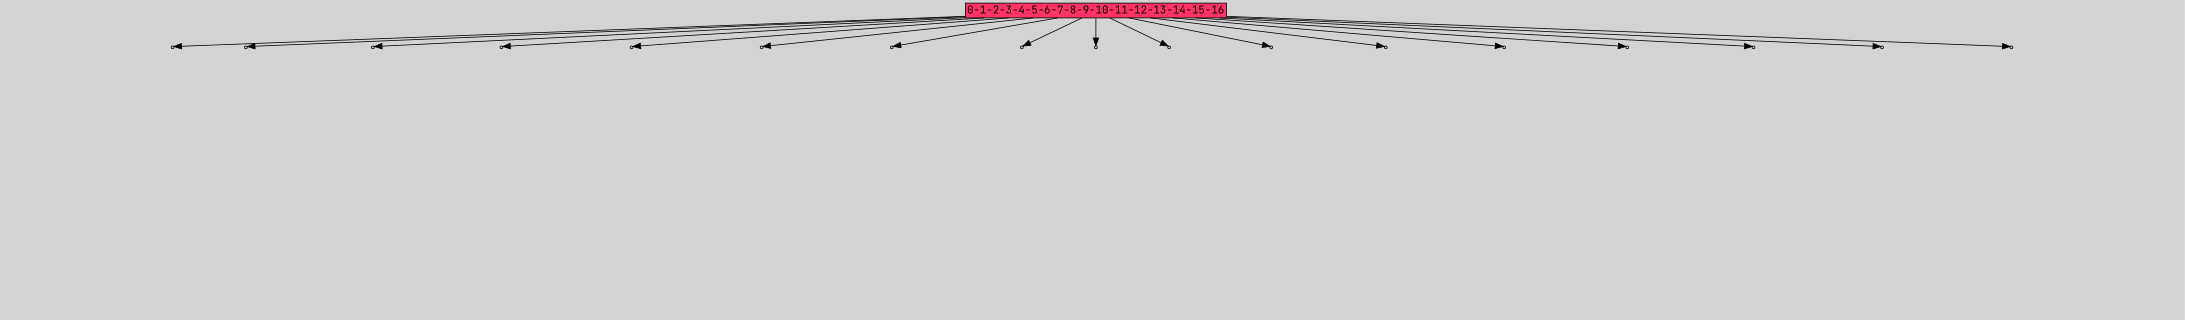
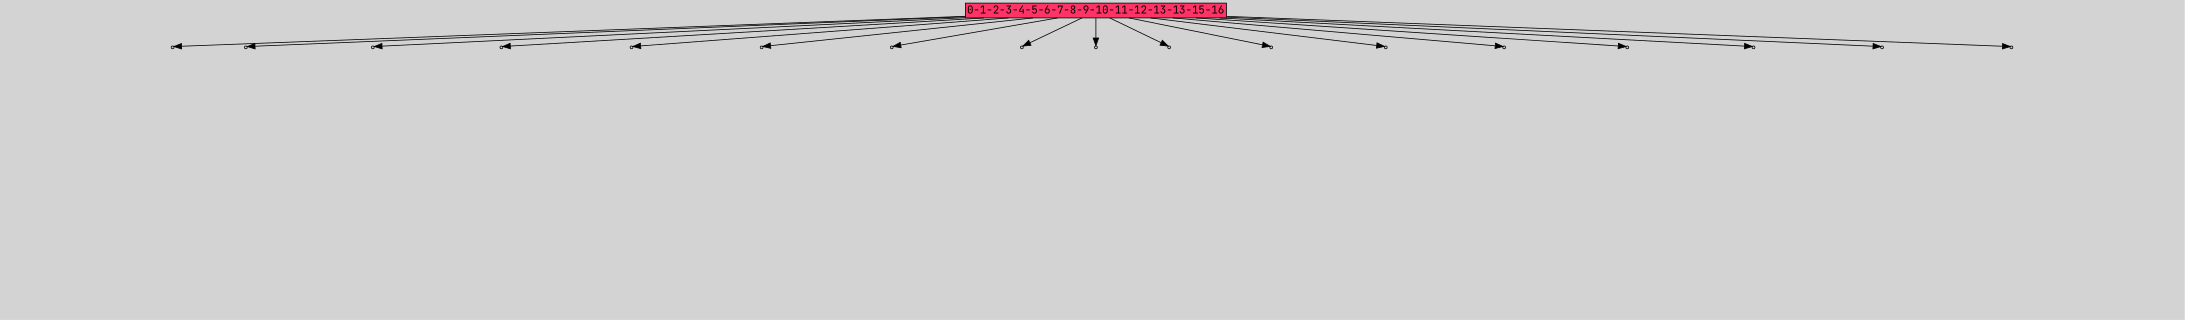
  digraph {
    bgcolor=lightgray
    fontname="JetBrains Mono"
    node [shape=box style=filled fontname="JetBrains Mono"]
    edge [fontname="JetBrains Mono"]
-   n1 [fillcolor="#ff3366" height=0 label="0-1-2-3-4-5-6-7-8-9-10-11-12-13-14-15-16" margin=0.03 width=0]
+   n1 [fillcolor="#ff3366" height=0 label="0-1-2-3-4-5-6-7-8-9-10-11-12-13-13-15-16" margin=0.03 width=0]
    n2 [fillcolor="#cccccc" label=1 shape=point]
    n3 [fillcolor="#cccccc" label=1 shape=point]
    n4 [fillcolor="#cccccc" label=1 shape=point]
    n5 [fillcolor="#cccccc" label=1 shape=point]
    n6 [fillcolor="#cccccc" label=1 shape=point]
    n7 [fillcolor="#cccccc" label=1 shape=point]
    n8 [fillcolor="#cccccc" label=1 shape=point]
    n9 [fillcolor="#cccccc" label=1 shape=point]
    n10 [fillcolor="#cccccc" label=1 shape=point]
    n11 [fillcolor="#cccccc" label=1 shape=point]
    n12 [fillcolor="#cccccc" label=1 shape=point]
    n13 [fillcolor="#cccccc" label=1 shape=point]
    n14 [fillcolor="#cccccc" label=1 shape=point]
    n15 [fillcolor="#cccccc" label=1 shape=point]
    n16 [fillcolor="#cccccc" label=1 shape=point]
    n17 [fillcolor="#cccccc" label=1 shape=point]
    n18 [fillcolor="#cccccc" label=1 shape=point]
    n19 [label="17|3&1|290#1|289&#92;n9|0&0|27#1|219&#92;n" style=invis]
    n20 [label="2|5&1|232#1|215&#92;n7|2&0|277#1|162&#92;n0|5&0|338#1|236&#92;n12|5&1|252#0|245&#92;n19|3&0|82#0|24&#92;n2|0&0|75#0|5&#92;n" style=invis]
    n21 [label="19|0&1|31#1|286&#92;n" style=invis]
    n22 [label="11|7&1|281#1|161&#92;n12|0&1|85#0|47&#92;n7|4&1|21#1|108&#92;n6|7&0|128#1|276&#92;n9|5&0|268#0|222&#92;n4|0&0|253#1|115&#92;n11|2&1|255#0|248&#92;n12|5&1|252#0|245&#92;n1|1&0|236#0|242&#92;n14|3&0|47#0|209&#92;n4|2&1|333#1|357&#92;n8|4&0|274#0|63&#92;n5|1&0|276#0|357&#92;n7|7&1|90#1|375&#92;n8|6&0|143#0|75&#92;n10|1&0|99#0|113&#92;n17|3&0|65#0|336&#92;n14|2&0|326#0|211&#92;n19|3&0|82#0|221&#92;n2|0&0|75#0|5&#92;n" style=invis]
    n23 [label="11|5&1|191#1|273&#92;n8|7&0|181#0|52&#92;n15|3&0|15#0|100&#92;n14|0&0|291#0|341&#92;n" style=invis]
    n24 [label="16|4&1|57#0|124&#92;n2|6&1|200#1|337&#92;n4|0&1|208#0|118&#92;n19|1&0|108#0|238&#92;n13|4&0|305#1|23&#92;n1|3&0|136#0|76&#92;n4|0&1|334#0|259&#92;n" style=invis]
    n25 [label="18|0&1|370#1|13&#92;n17|4&0|296#1|256&#92;n2|6&1|111#1|156&#92;n14|2&0|86#0|286&#92;n11|3&0|216#0|18&#92;n12|5&0|324#0|139&#92;n9|1&0|243#0|2&#92;n3|7&0|365#0|289&#92;n12|4&1|35#0|335&#92;n14|7&1|143#1|110&#92;n15|4&0|316#1|227&#92;n4|5&1|100#0|44&#92;n0|0&0|301#0|55&#92;n" style=invis]
    n26 [label="8|6&1|38#0|77&#92;n15|2&0|150#1|326&#92;n14|0&1|101#0|162&#92;n" style=invis]
    n27 [label="18|3&1|160#0|238&#92;n12|4&1|82#0|155&#92;n3|6&0|228#1|175&#92;n17|3&0|366#1|64&#92;n15|2&1|161#1|366&#92;n4|0&0|90#0|283&#92;n" style=invis]
    n28 [label="15|4&1|244#1|123&#92;n12|6&1|294#0|308&#92;n18|4&1|34#1|280&#92;n4|2&0|70#0|196&#92;n13|0&1|25#0|362&#92;n" style=invis]
    n29 [label="8|1&1|173#0|234&#92;n0|6&1|190#0|249&#92;n15|0&0|206#0|263&#92;n6|0&0|24#0|307&#92;n" style=invis]
    n30 [label="2|0&1|161#1|245&#92;n8|0&0|40#1|175&#92;n" style=invis]
    n31 [label="14|0&1|223#1|46&#92;n" style=invis]
    n32 [label="6|3&1|75#0|277&#92;n4|4&1|218#0|291&#92;n0|4&1|10#0|332&#92;n10|2&1|269#0|252&#92;n10|0&0|58#1|266&#92;n7|1&0|240#1|92&#92;n8|1&0|305#1|191&#92;n13|3&0|369#1|17&#92;n13|2&1|271#0|355&#92;n12|0&0|42#0|91&#92;n" style=invis]
    n33 [label="5|2&1|334#0|235&#92;n5|6&0|66#0|270&#92;n1|6&1|323#0|318&#92;n4|4&1|125#0|26&#92;n12|1&0|292#0|214&#92;n17|5&0|153#1|360&#92;n10|0&0|325#0|365&#92;n" style=invis]
    n34 [label="12|2&1|198#1|244&#92;n15|7&0|234#0|90&#92;n3|6&1|23#0|255&#92;n18|0&0|342#1|104&#92;n" style=invis]
    n35 [label="9|7&1|94#1|335&#92;n8|2&0|87#0|49&#92;n11|3&1|202#0|154&#92;n19|6&0|363#1|161&#92;n8|0&1|130#1|341&#92;n11|4&0|352#1|294&#92;n11|3&0|206#0|68&#92;n19|0&0|299#0|103&#92;n" style=invis]
    n1 -> n2
    n1 -> n3
    n1 -> n4
    n1 -> n5
    n1 -> n6
    n1 -> n7
    n1 -> n8
    n1 -> n9
    n1 -> n10
    n1 -> n11
    n1 -> n12
    n1 -> n13
    n1 -> n14
    n1 -> n15
    n1 -> n16
    n1 -> n17
    n1 -> n18
    n2 -> n19 [style=invis]
    n3 -> n20 [style=invis]
    n4 -> n21 [style=invis]
    n5 -> n22 [style=invis]
    n6 -> n23 [style=invis]
    n7 -> n24 [style=invis]
    n8 -> n25 [style=invis]
    n9 -> n26 [style=invis]
    n10 -> n27 [style=invis]
    n11 -> n28 [style=invis]
    n12 -> n29 [style=invis]
    n13 -> n30 [style=invis]
    n14 -> n31 [style=invis]
    n15 -> n32 [style=invis]
    n16 -> n33 [style=invis]
    n17 -> n34 [style=invis]
    n18 -> n35 [style=invis]
  }
